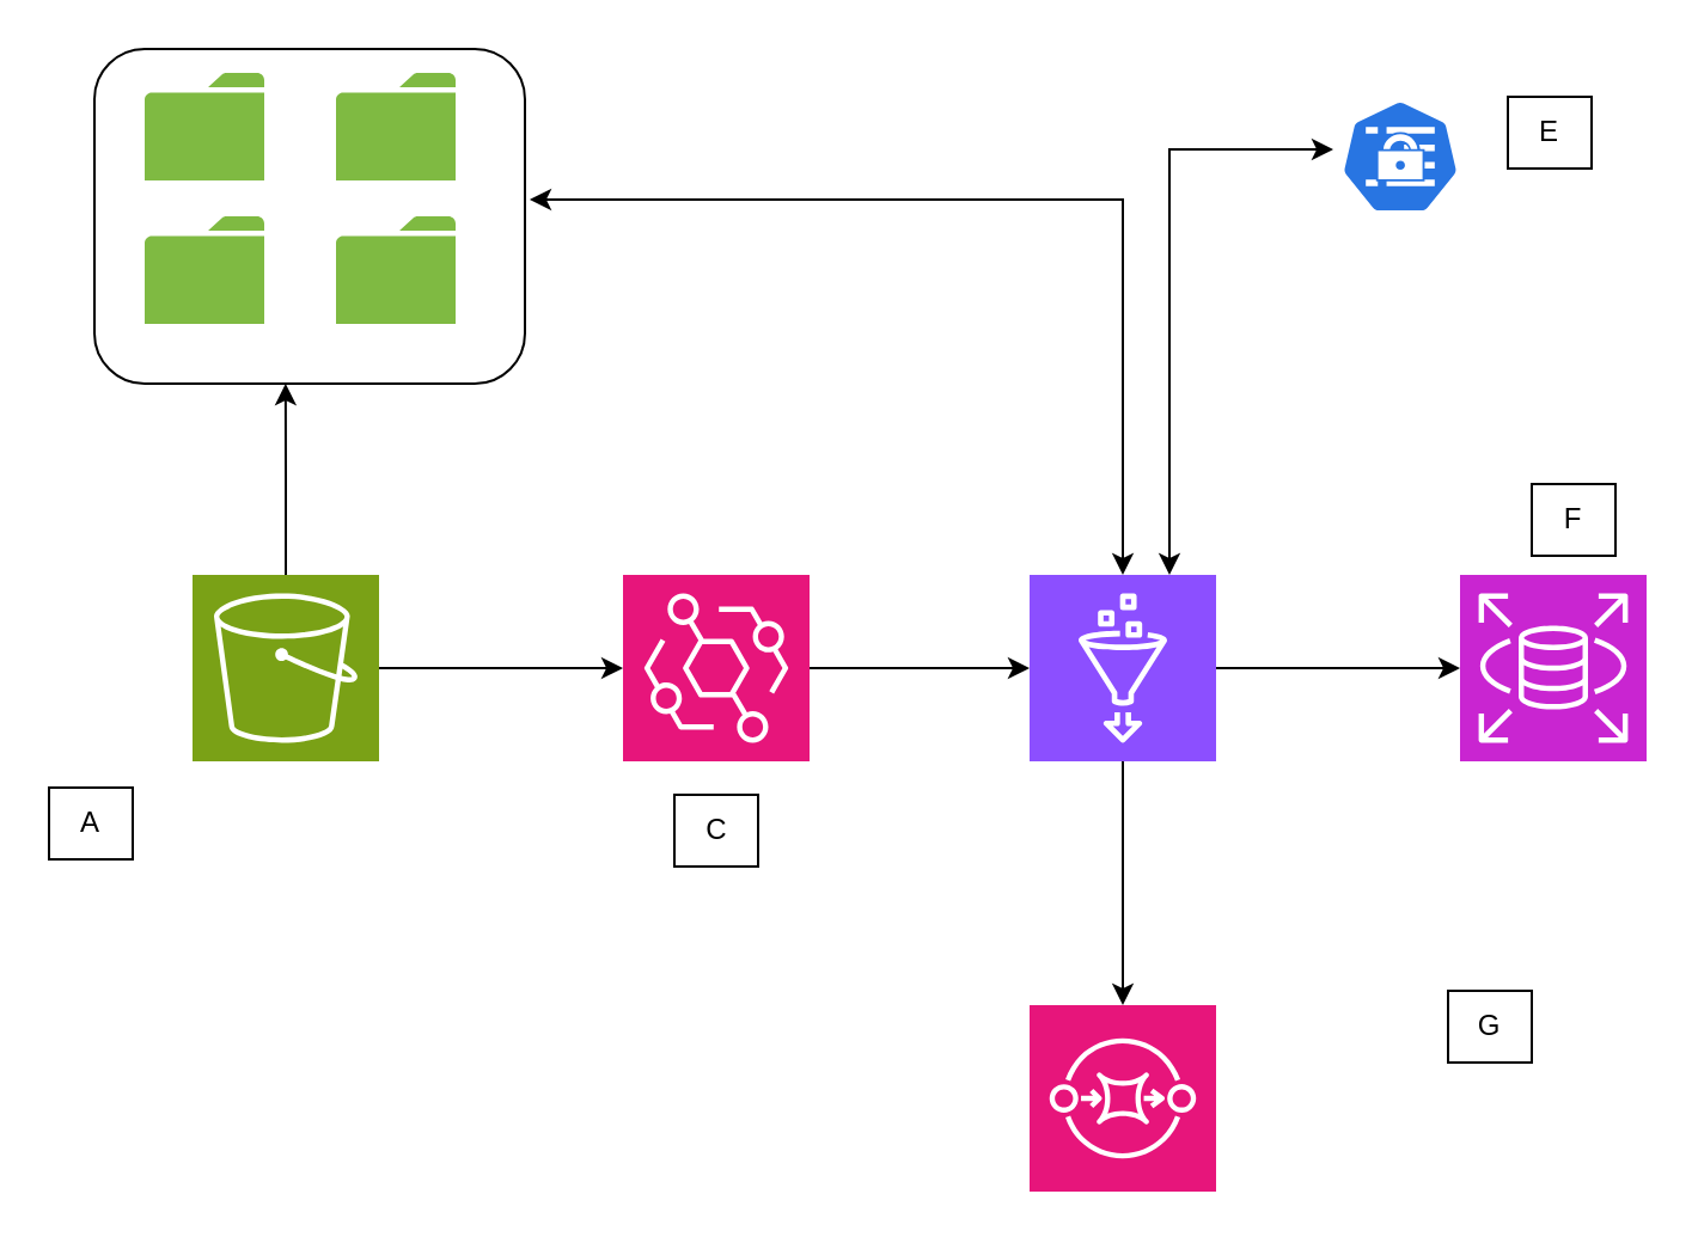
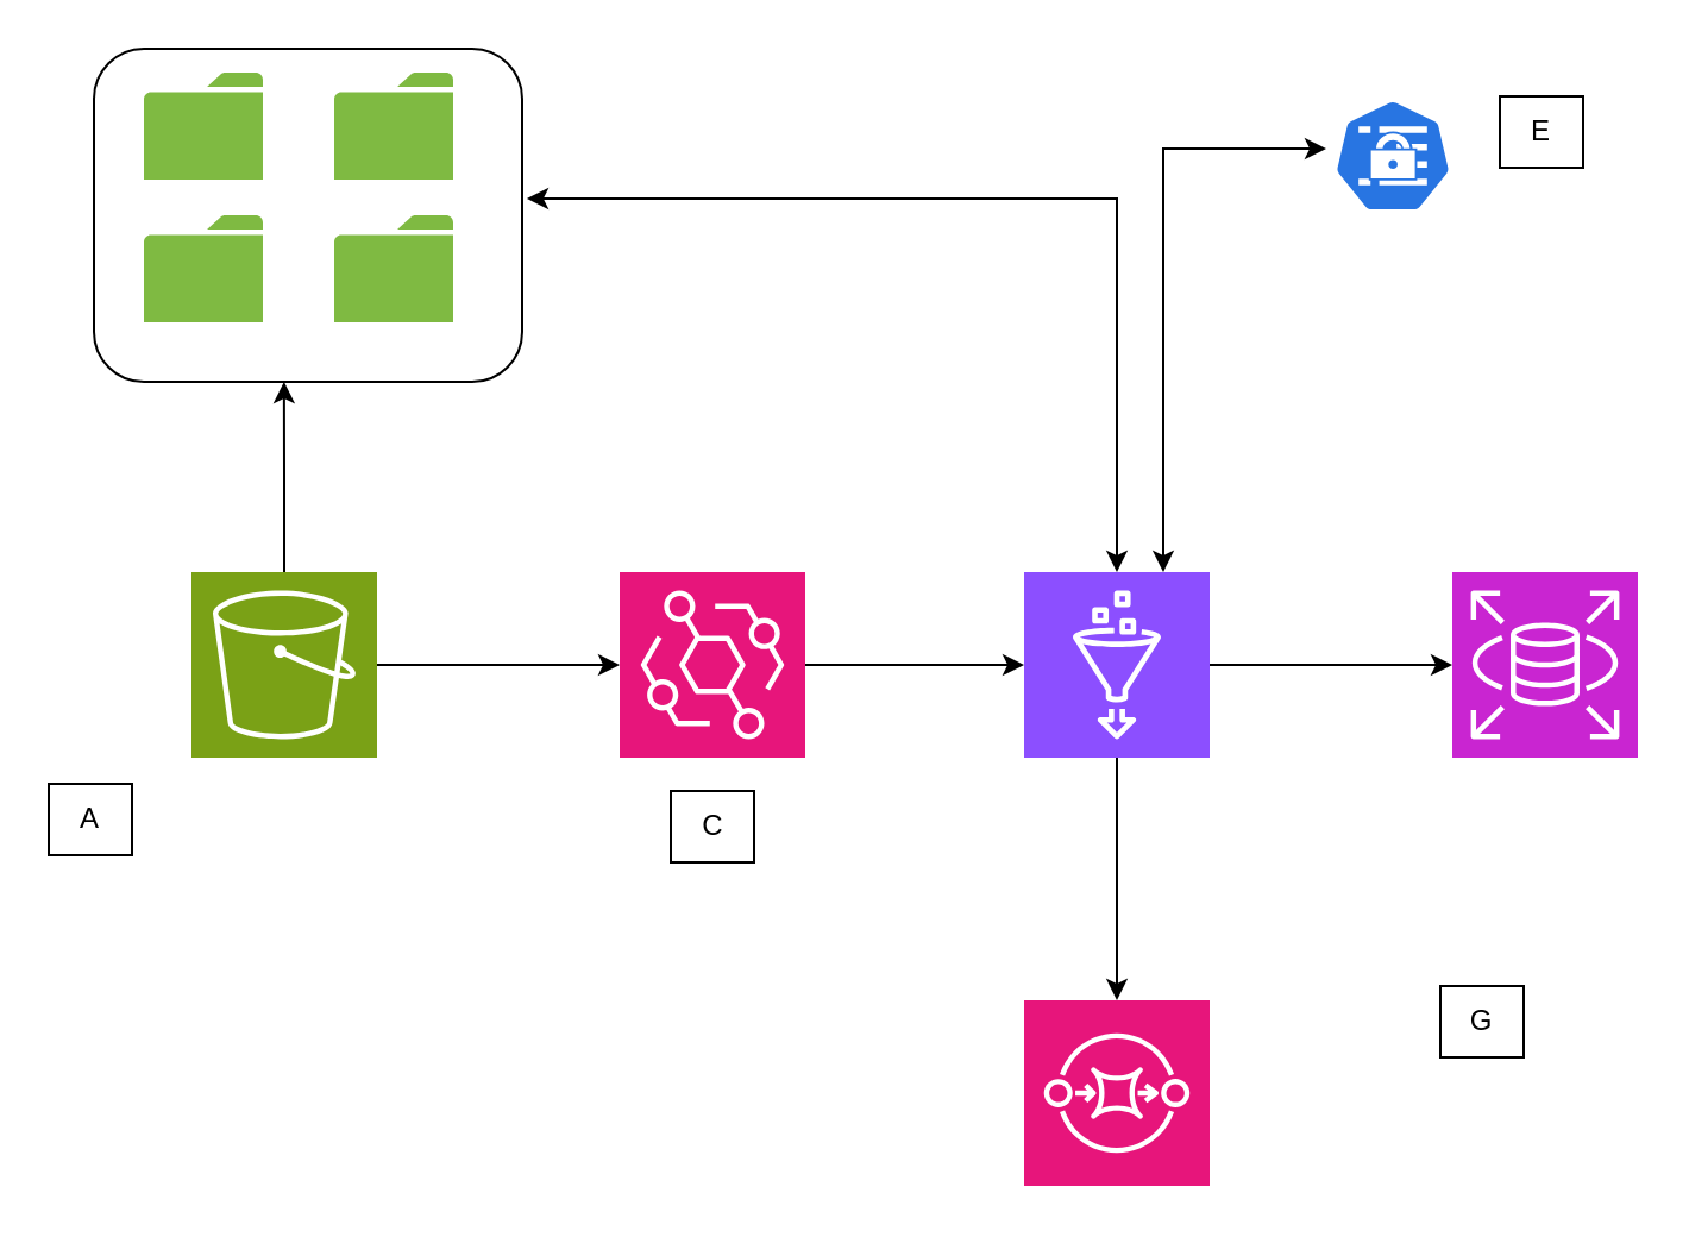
  <mxCell id="0" />
  <mxCell id="1" parent="0" />
  <mxCell id="2" value="" style="rounded=1;whiteSpace=wrap;html=1;" vertex="1" parent="1"><mxGeometry x="39" y="20" width="180" height="140" as="geometry" /></mxCell>
  <mxCell id="3" value="" style="sketch=0;points=[[0,0,0],[0.25,0,0],[0.5,0,0],[0.75,0,0],[1,0,0],[0,1,0],[0.25,1,0],[0.5,1,0],[0.75,1,0],[1,1,0],[0,0.25,0],[0,0.5,0],[0,0.75,0],[1,0.25,0],[1,0.5,0],[1,0.75,0]];outlineConnect=0;fontColor=#232F3E;fillColor=#7AA116;strokeColor=#ffffff;dashed=0;verticalLabelPosition=bottom;verticalAlign=top;align=center;html=1;fontSize=12;fontStyle=0;aspect=fixed;shape=mxgraph.aws4.resourceIcon;resIcon=mxgraph.aws4.s3;" vertex="1" parent="1"><mxGeometry x="80" y="240" width="78" height="78" as="geometry" /></mxCell>
  <mxCell id="4" value="" style="sketch=0;points=[[0,0,0],[0.25,0,0],[0.5,0,0],[0.75,0,0],[1,0,0],[0,1,0],[0.25,1,0],[0.5,1,0],[0.75,1,0],[1,1,0],[0,0.25,0],[0,0.5,0],[0,0.75,0],[1,0.25,0],[1,0.5,0],[1,0.75,0]];outlineConnect=0;fontColor=#232F3E;fillColor=#E7157B;strokeColor=#ffffff;dashed=0;verticalLabelPosition=bottom;verticalAlign=top;align=center;html=1;fontSize=12;fontStyle=0;aspect=fixed;shape=mxgraph.aws4.resourceIcon;resIcon=mxgraph.aws4.eventbridge;" vertex="1" parent="1"><mxGeometry x="260" y="240" width="78" height="78" as="geometry" /></mxCell>
  <mxCell id="5" value="" style="aspect=fixed;sketch=0;html=1;dashed=0;whitespace=wrap;verticalLabelPosition=bottom;verticalAlign=top;fillColor=#2875E2;strokeColor=#ffffff;points=[[0.005,0.63,0],[0.1,0.2,0],[0.9,0.2,0],[0.5,0,0],[0.995,0.63,0],[0.72,0.99,0],[0.5,1,0],[0.28,0.99,0]];shape=mxgraph.kubernetes.icon2;prIcon=secret" vertex="1" parent="1"><mxGeometry x="560" y="41" width="50" height="48" as="geometry" /></mxCell>
  <mxCell id="6" value="" style="sketch=0;points=[[0,0,0],[0.25,0,0],[0.5,0,0],[0.75,0,0],[1,0,0],[0,1,0],[0.25,1,0],[0.5,1,0],[0.75,1,0],[1,1,0],[0,0.25,0],[0,0.5,0],[0,0.75,0],[1,0.25,0],[1,0.5,0],[1,0.75,0]];outlineConnect=0;fontColor=#232F3E;fillColor=#8C4FFF;strokeColor=#ffffff;dashed=0;verticalLabelPosition=bottom;verticalAlign=top;align=center;html=1;fontSize=12;fontStyle=0;aspect=fixed;shape=mxgraph.aws4.resourceIcon;resIcon=mxgraph.aws4.glue;" vertex="1" parent="1"><mxGeometry x="430" y="240" width="78" height="78" as="geometry" /></mxCell>
  <mxCell id="7" value="" style="sketch=0;points=[[0,0,0],[0.25,0,0],[0.5,0,0],[0.75,0,0],[1,0,0],[0,1,0],[0.25,1,0],[0.5,1,0],[0.75,1,0],[1,1,0],[0,0.25,0],[0,0.5,0],[0,0.75,0],[1,0.25,0],[1,0.5,0],[1,0.75,0]];outlineConnect=0;fontColor=#232F3E;fillColor=#C925D1;strokeColor=#ffffff;dashed=0;verticalLabelPosition=bottom;verticalAlign=top;align=center;html=1;fontSize=12;fontStyle=0;aspect=fixed;shape=mxgraph.aws4.resourceIcon;resIcon=mxgraph.aws4.rds;" vertex="1" parent="1"><mxGeometry x="610" y="240" width="78" height="78" as="geometry" /></mxCell>
  <mxCell id="8" value="" style="sketch=0;pointerEvents=1;shadow=0;dashed=0;html=1;strokeColor=none;labelPosition=center;verticalLabelPosition=bottom;verticalAlign=top;outlineConnect=0;align=center;shape=mxgraph.office.concepts.folder;fillColor=#7FBA42;" vertex="1" parent="1"><mxGeometry x="140" y="30" width="50" height="45" as="geometry" /></mxCell>
  <mxCell id="9" value="" style="sketch=0;pointerEvents=1;shadow=0;dashed=0;html=1;strokeColor=none;labelPosition=center;verticalLabelPosition=bottom;verticalAlign=top;outlineConnect=0;align=center;shape=mxgraph.office.concepts.folder;fillColor=#7FBA42;" vertex="1" parent="1"><mxGeometry x="60" y="30" width="50" height="45" as="geometry" /></mxCell>
  <mxCell id="10" value="" style="sketch=0;pointerEvents=1;shadow=0;dashed=0;html=1;strokeColor=none;labelPosition=center;verticalLabelPosition=bottom;verticalAlign=top;outlineConnect=0;align=center;shape=mxgraph.office.concepts.folder;fillColor=#7FBA42;" vertex="1" parent="1"><mxGeometry x="60" y="90" width="50" height="45" as="geometry" /></mxCell>
  <mxCell id="11" value="" style="sketch=0;pointerEvents=1;shadow=0;dashed=0;html=1;strokeColor=none;labelPosition=center;verticalLabelPosition=bottom;verticalAlign=top;outlineConnect=0;align=center;shape=mxgraph.office.concepts.folder;fillColor=#7FBA42;" vertex="1" parent="1"><mxGeometry x="140" y="90" width="50" height="45" as="geometry" /></mxCell>
  <mxCell id="12" style="edgeStyle=orthogonalEdgeStyle;rounded=0;orthogonalLoop=1;jettySize=auto;html=1;entryX=-0.06;entryY=0.438;entryDx=0;entryDy=0;entryPerimeter=0;startArrow=classic;startFill=1;exitX=0.75;exitY=0;exitDx=0;exitDy=0;exitPerimeter=0;" edge="1" parent="1" source="6" target="5"><mxGeometry relative="1" as="geometry"><mxPoint x="460" y="230" as="sourcePoint" /><Array as="points"><mxPoint x="489" y="62" /></Array></mxGeometry></mxCell>
  <mxCell id="13" style="edgeStyle=orthogonalEdgeStyle;rounded=0;orthogonalLoop=1;jettySize=auto;html=1;entryX=0;entryY=0.5;entryDx=0;entryDy=0;entryPerimeter=0;" edge="1" parent="1" source="3" target="4"><mxGeometry relative="1" as="geometry" /></mxCell>
  <mxCell id="14" style="edgeStyle=orthogonalEdgeStyle;rounded=0;orthogonalLoop=1;jettySize=auto;html=1;entryX=0;entryY=0.5;entryDx=0;entryDy=0;entryPerimeter=0;" edge="1" parent="1" source="4" target="6"><mxGeometry relative="1" as="geometry" /></mxCell>
  <mxCell id="15" style="edgeStyle=orthogonalEdgeStyle;rounded=0;orthogonalLoop=1;jettySize=auto;html=1;entryX=0;entryY=0.5;entryDx=0;entryDy=0;entryPerimeter=0;" edge="1" parent="1" source="6" target="7"><mxGeometry relative="1" as="geometry" /></mxCell>
  <mxCell id="16" style="edgeStyle=orthogonalEdgeStyle;rounded=0;orthogonalLoop=1;jettySize=auto;html=1;entryX=0.444;entryY=1;entryDx=0;entryDy=0;entryPerimeter=0;" edge="1" parent="1" source="3" target="2"><mxGeometry relative="1" as="geometry" /></mxCell>
  <mxCell id="17" value="" style="sketch=0;points=[[0,0,0],[0.25,0,0],[0.5,0,0],[0.75,0,0],[1,0,0],[0,1,0],[0.25,1,0],[0.5,1,0],[0.75,1,0],[1,1,0],[0,0.25,0],[0,0.5,0],[0,0.75,0],[1,0.25,0],[1,0.5,0],[1,0.75,0]];outlineConnect=0;fontColor=#232F3E;fillColor=#E7157B;strokeColor=#ffffff;dashed=0;verticalLabelPosition=bottom;verticalAlign=top;align=center;html=1;fontSize=12;fontStyle=0;aspect=fixed;shape=mxgraph.aws4.resourceIcon;resIcon=mxgraph.aws4.sqs;" vertex="1" parent="1"><mxGeometry x="430" y="420" width="78" height="78" as="geometry" /></mxCell>
  <mxCell id="18" style="edgeStyle=orthogonalEdgeStyle;rounded=0;orthogonalLoop=1;jettySize=auto;html=1;entryX=0.5;entryY=0;entryDx=0;entryDy=0;entryPerimeter=0;" edge="1" parent="1" source="6" target="17"><mxGeometry relative="1" as="geometry" /></mxCell>
  <mxCell id="19" value="A" style="text;html=1;align=center;verticalAlign=middle;whiteSpace=wrap;rounded=0;strokeColor=default;" vertex="1" parent="1"><mxGeometry x="20" y="329" width="35" height="30" as="geometry" /></mxCell>
  <mxCell id="20" value="C" style="text;html=1;align=center;verticalAlign=middle;whiteSpace=wrap;rounded=0;strokeColor=default;" vertex="1" parent="1"><mxGeometry x="281.5" y="332" width="35" height="30" as="geometry" /></mxCell>
  <mxCell id="21" value="E" style="text;html=1;align=center;verticalAlign=middle;whiteSpace=wrap;rounded=0;strokeColor=default;" vertex="1" parent="1"><mxGeometry x="630" y="40" width="35" height="30" as="geometry" /></mxCell>
- <mxCell id="22" value="F" style="text;html=1;align=center;verticalAlign=middle;whiteSpace=wrap;rounded=0;strokeColor=default;" vertex="1" parent="1"><mxGeometry x="640" y="202" width="35" height="30" as="geometry" /></mxCell>
  <mxCell id="23" value="G" style="text;html=1;align=center;verticalAlign=middle;whiteSpace=wrap;rounded=0;strokeColor=default;" vertex="1" parent="1"><mxGeometry x="605" y="414" width="35" height="30" as="geometry" /></mxCell>
  <mxCell id="24" style="edgeStyle=orthogonalEdgeStyle;rounded=0;orthogonalLoop=1;jettySize=auto;html=1;entryX=1.011;entryY=0.45;entryDx=0;entryDy=0;entryPerimeter=0;startArrow=classic;startFill=1;" edge="1" parent="1" source="6" target="2"><mxGeometry relative="1" as="geometry"><Array as="points"><mxPoint x="469" y="83" /></Array></mxGeometry></mxCell>
